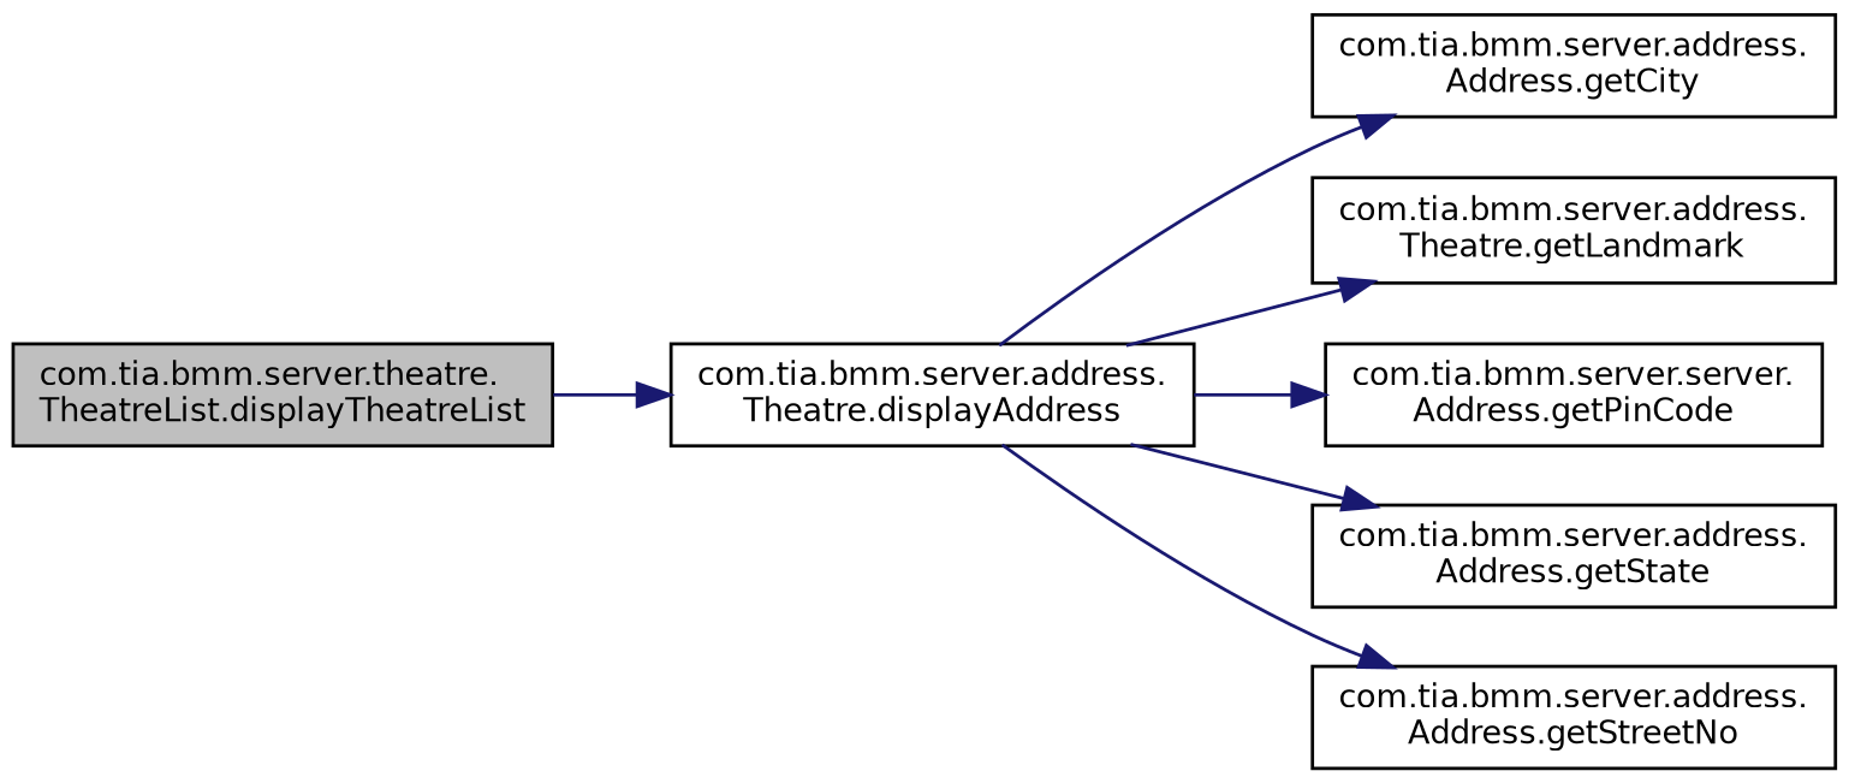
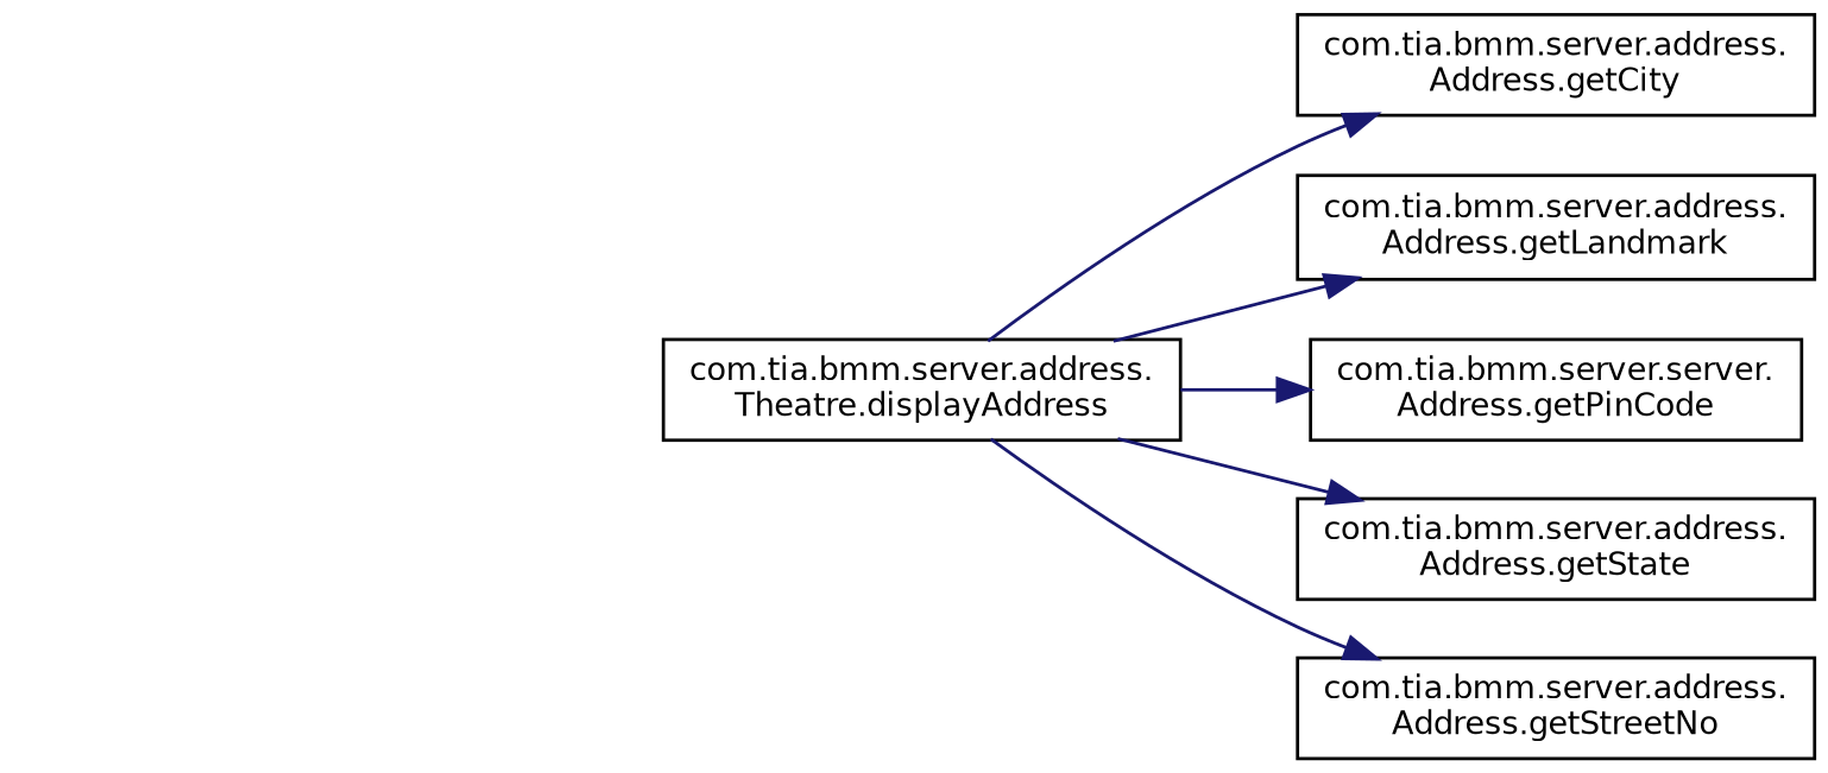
  digraph {
    rankdir=LR
    node [color=black fillcolor=white fontname=Helvetica fontsize=10 shape=record style=filled]
    edge [color=midnightblue fontname=Helvetica fontsize=10 labelfontname=Helvetica labelfontsize=10 style=solid]
-   n1 [fillcolor=grey75 fontcolor=black height=0.2 label="com.tia.bmm.server.theatre.\lTheatreList.displayTheatreList" width=0.4]
    n2 [height=0.2 label="com.tia.bmm.server.address.\lTheatre.displayAddress" width=0.4]
    n3 [height=0.2 label="com.tia.bmm.server.address.\lAddress.getCity" width=0.4]
-   n4 [height=0.2 label="com.tia.bmm.server.address.\lTheatre.getLandmark" width=0.4]
+   n4 [height=0.2 label="com.tia.bmm.server.address.\lAddress.getLandmark" width=0.4]
    n5 [height=0.2 label="com.tia.bmm.server.server.\lAddress.getPinCode" width=0.4]
    n6 [height=0.2 label="com.tia.bmm.server.address.\lAddress.getState" width=0.4]
    n7 [height=0.2 label="com.tia.bmm.server.address.\lAddress.getStreetNo" width=0.4]
-   n1 -> n2
    n2 -> n3
    n2 -> n4
    n2 -> n5
    n2 -> n6
    n2 -> n7
  }
